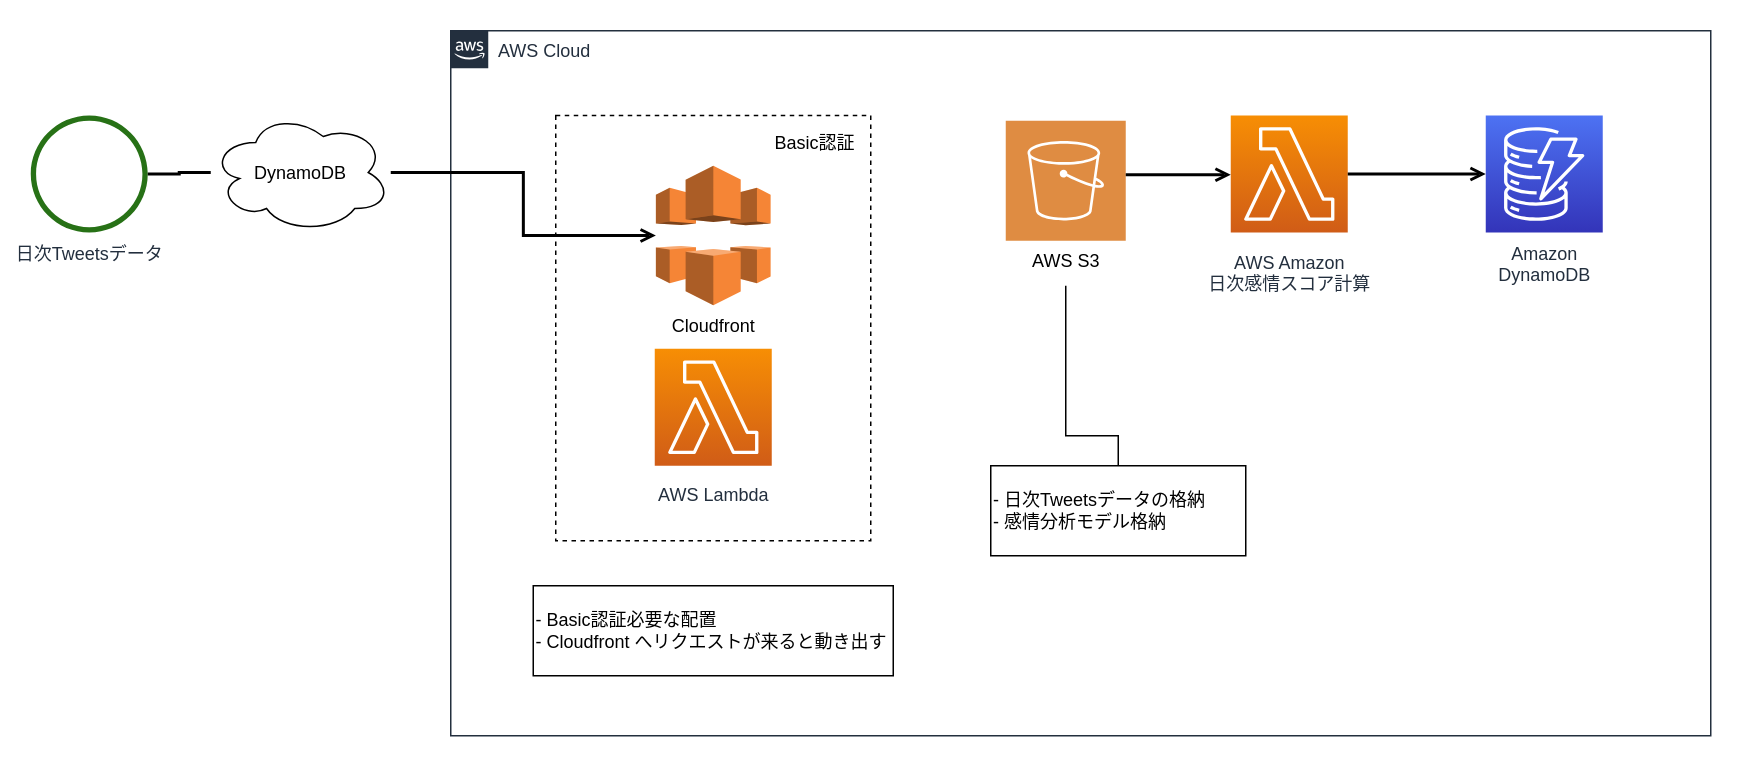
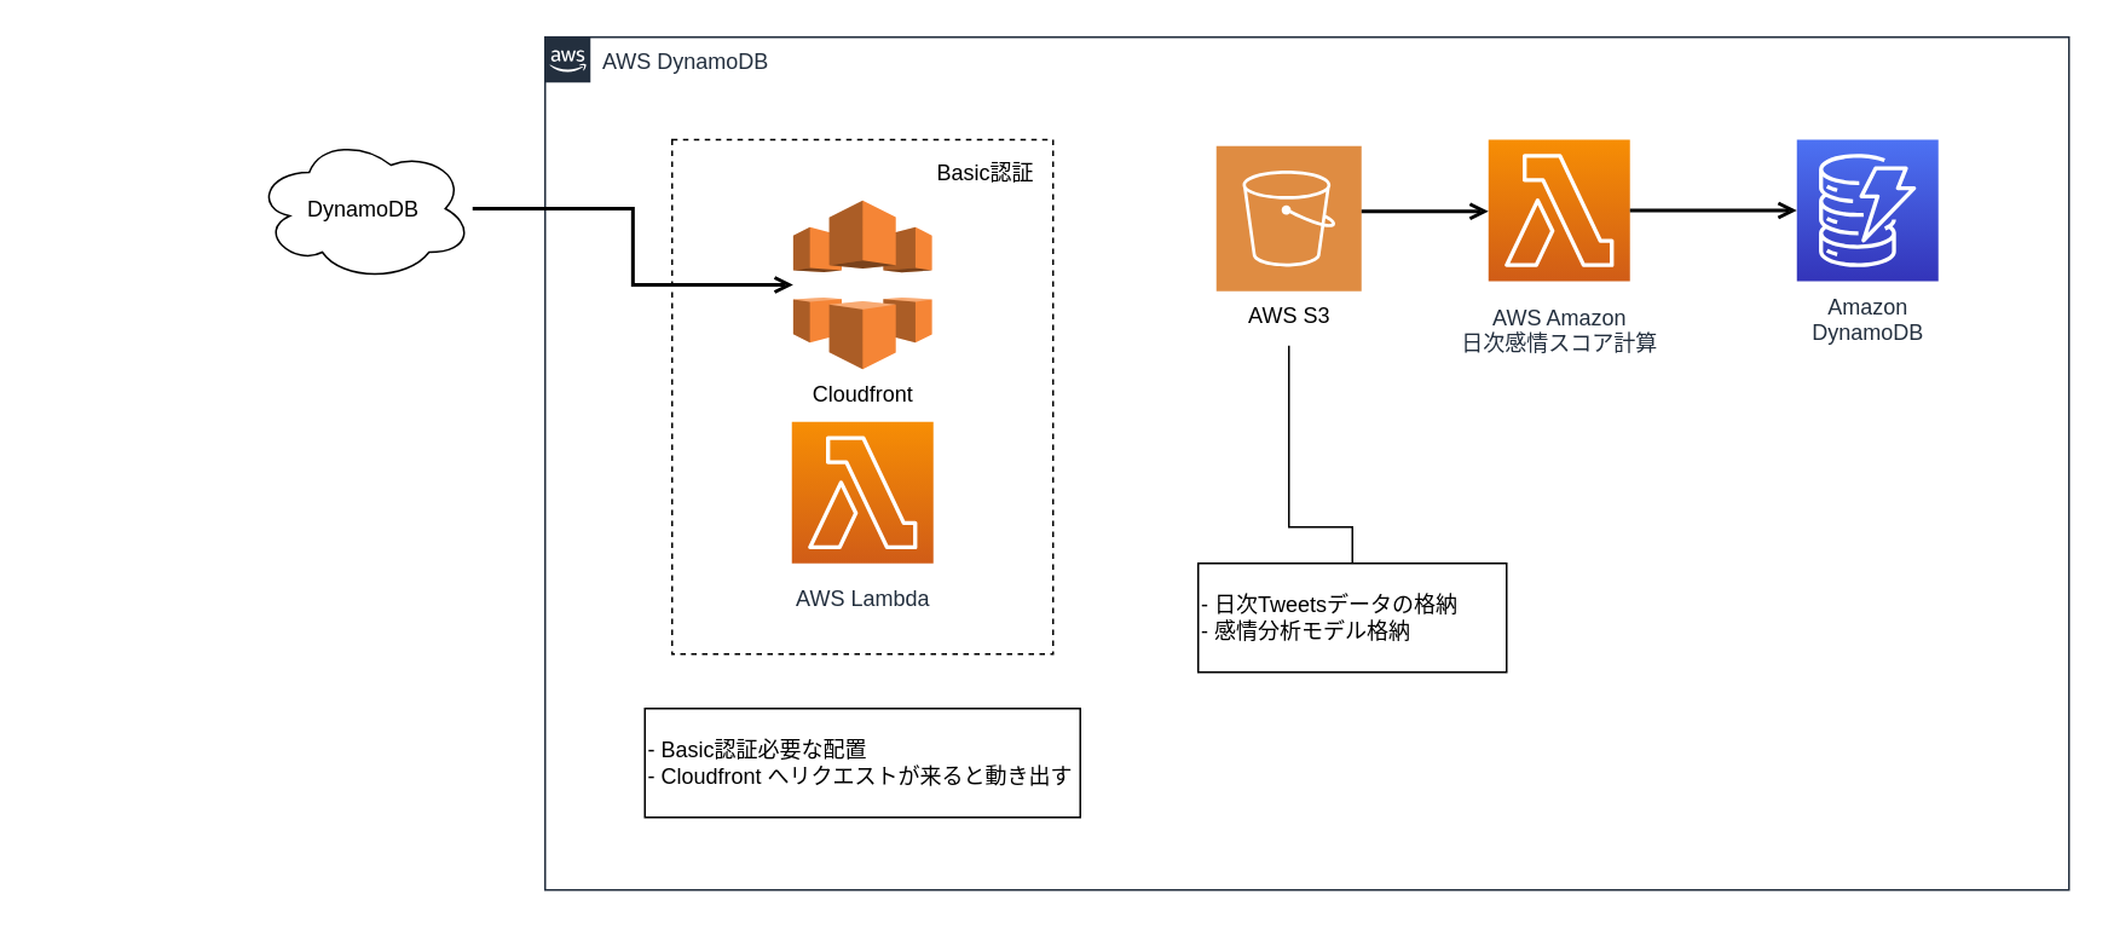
  <mxCell id="0" />
  <mxCell id="1" parent="0" />
- <mxCell id="2" value="AWS Cloud" style="points=[[0,0],[0.25,0],[0.5,0],[0.75,0],[1,0],[1,0.25],[1,0.5],[1,0.75],[1,1],[0.75,1],[0.5,1],[0.25,1],[0,1],[0,0.75],[0,0.5],[0,0.25]];outlineConnect=0;gradientColor=none;html=1;whiteSpace=wrap;fontSize=12;fontStyle=0;shape=mxgraph.aws4.group;grIcon=mxgraph.aws4.group_aws_cloud_alt;strokeColor=#232F3E;fillColor=none;verticalAlign=top;align=left;spacingLeft=30;fontColor=#232F3E;dashed=0;labelBackgroundColor=#ffffff;container=1;pointerEvents=0;collapsible=0;recursiveResize=0;" parent="1" vertex="1"><mxGeometry x="300" y="20" width="840" height="470" as="geometry" /></mxCell>
+ <mxCell id="2" value="AWS DynamoDB" style="points=[[0,0],[0.25,0],[0.5,0],[0.75,0],[1,0],[1,0.25],[1,0.5],[1,0.75],[1,1],[0.75,1],[0.5,1],[0.25,1],[0,1],[0,0.75],[0,0.5],[0,0.25]];outlineConnect=0;gradientColor=none;html=1;whiteSpace=wrap;fontSize=12;fontStyle=0;shape=mxgraph.aws4.group;grIcon=mxgraph.aws4.group_aws_cloud_alt;strokeColor=#232F3E;fillColor=none;verticalAlign=top;align=left;spacingLeft=30;fontColor=#232F3E;dashed=0;labelBackgroundColor=#ffffff;container=1;pointerEvents=0;collapsible=0;recursiveResize=0;" parent="1" vertex="1"><mxGeometry x="300" y="20" width="840" height="470" as="geometry" /></mxCell>
  <mxCell id="3" value="AWS S3" style="sketch=0;pointerEvents=1;shadow=0;dashed=0;html=1;strokeColor=none;fillColor=#DF8C42;labelPosition=center;verticalLabelPosition=bottom;verticalAlign=top;align=center;outlineConnect=0;shape=mxgraph.veeam2.aws_s3;" vertex="1" parent="2"><mxGeometry x="370" y="60" width="80" height="80" as="geometry" /></mxCell>
  <mxCell id="4" value="AWS Amazon&lt;br&gt;日次感情スコア計算" style="outlineConnect=0;fontColor=#232F3E;gradientColor=#F78E04;gradientDirection=north;fillColor=#D05C17;strokeColor=#ffffff;dashed=0;verticalLabelPosition=bottom;verticalAlign=top;align=center;html=1;fontSize=12;fontStyle=0;aspect=fixed;shape=mxgraph.aws4.resourceIcon;resIcon=mxgraph.aws4.lambda;labelBackgroundColor=#ffffff;spacingTop=6;" parent="2" vertex="1"><mxGeometry x="520" y="56.5" width="78" height="78" as="geometry" /></mxCell>
  <mxCell id="5" style="edgeStyle=orthogonalEdgeStyle;rounded=0;orthogonalLoop=1;jettySize=auto;html=1;endArrow=open;endFill=0;strokeWidth=2;" parent="2" target="4" edge="1" source="3"><mxGeometry relative="1" as="geometry"><Array as="points"><mxPoint x="480" y="96" /><mxPoint x="480" y="96" /></Array><mxPoint x="532" y="308" as="sourcePoint" /></mxGeometry></mxCell>
  <mxCell id="6" value="" style="rounded=0;whiteSpace=wrap;html=1;dashed=1;" vertex="1" parent="2"><mxGeometry x="70" y="56.5" width="210" height="283.5" as="geometry" /></mxCell>
  <mxCell id="7" value="Cloudfront" style="outlineConnect=0;dashed=0;verticalLabelPosition=bottom;verticalAlign=top;align=center;html=1;shape=mxgraph.aws3.cloudfront;fillColor=#F58536;gradientColor=none;" vertex="1" parent="2"><mxGeometry x="136.75" y="90" width="76.5" height="93" as="geometry" /></mxCell>
  <mxCell id="8" value="AWS Lambda" style="outlineConnect=0;fontColor=#232F3E;gradientColor=#F78E04;gradientDirection=north;fillColor=#D05C17;strokeColor=#ffffff;dashed=0;verticalLabelPosition=bottom;verticalAlign=top;align=center;html=1;fontSize=12;fontStyle=0;aspect=fixed;shape=mxgraph.aws4.resourceIcon;resIcon=mxgraph.aws4.lambda;labelBackgroundColor=#ffffff;spacingTop=6;" vertex="1" parent="2"><mxGeometry x="136" y="212" width="78" height="78" as="geometry" /></mxCell>
  <mxCell id="9" value="&lt;span&gt;- Basic認証必要な配置&lt;br&gt;- Cloudfront へリクエストが来ると動き出す&lt;br&gt;&lt;/span&gt;" style="whiteSpace=wrap;html=1;align=left;verticalAlign=middle;treeFolding=1;treeMoving=1;newEdgeStyle={&quot;edgeStyle&quot;:&quot;elbowEdgeStyle&quot;,&quot;startArrow&quot;:&quot;none&quot;,&quot;endArrow&quot;:&quot;none&quot;};" vertex="1" parent="2"><mxGeometry x="55" y="370" width="240" height="60" as="geometry" /></mxCell>
  <mxCell id="10" value="Basic認証" style="text;html=1;strokeColor=none;fillColor=none;align=center;verticalAlign=middle;whiteSpace=wrap;rounded=0;" vertex="1" parent="2"><mxGeometry x="213.25" y="60" width="60" height="30" as="geometry" /></mxCell>
  <mxCell id="11" value="Amazon&lt;br&gt;DynamoDB" style="outlineConnect=0;fontColor=#232F3E;gradientColor=#4D72F3;gradientDirection=north;fillColor=#3334B9;strokeColor=#ffffff;dashed=0;verticalLabelPosition=bottom;verticalAlign=top;align=center;html=1;fontSize=12;fontStyle=0;aspect=fixed;shape=mxgraph.aws4.resourceIcon;resIcon=mxgraph.aws4.dynamodb;labelBackgroundColor=#ffffff;" parent="2" vertex="1"><mxGeometry x="690" y="56.5" width="78" height="78" as="geometry" /></mxCell>
  <mxCell id="12" value="" style="edgeStyle=orthogonalEdgeStyle;rounded=0;orthogonalLoop=1;jettySize=auto;html=1;endArrow=open;endFill=0;strokeWidth=2;startArrow=none;" edge="1" parent="2" source="4" target="11"><mxGeometry relative="1" as="geometry"><mxPoint x="156.75" y="156.5" as="targetPoint" /><mxPoint x="-20.0" y="114.467" as="sourcePoint" /></mxGeometry></mxCell>
  <mxCell id="13" value="&lt;span&gt;- 日次Tweetsデータの格納&lt;br&gt;- 感情分析モデル格納&lt;br&gt;&lt;/span&gt;" style="whiteSpace=wrap;html=1;align=left;verticalAlign=middle;treeFolding=1;treeMoving=1;newEdgeStyle={&quot;edgeStyle&quot;:&quot;elbowEdgeStyle&quot;,&quot;startArrow&quot;:&quot;none&quot;,&quot;endArrow&quot;:&quot;none&quot;};" vertex="1" parent="2"><mxGeometry x="360" y="290" width="170" height="60" as="geometry" /></mxCell>
  <mxCell id="14" value="" style="edgeStyle=elbowEdgeStyle;elbow=vertical;startArrow=none;endArrow=none;rounded=0;entryX=0.5;entryY=0;entryDx=0;entryDy=0;" edge="1" parent="2" target="13"><mxGeometry relative="1" as="geometry"><mxPoint x="410" y="170" as="sourcePoint" /><mxPoint x="450" y="300" as="targetPoint" /><Array as="points"><mxPoint x="410" y="270" /></Array></mxGeometry></mxCell>
  <mxCell id="15" value="" style="edgeStyle=orthogonalEdgeStyle;rounded=0;orthogonalLoop=1;jettySize=auto;html=1;endArrow=open;endFill=0;strokeWidth=2;startArrow=none;entryX=0;entryY=0.5;entryDx=0;entryDy=0;entryPerimeter=0;" parent="1" source="17" target="7" edge="1"><mxGeometry relative="1" as="geometry"><mxPoint x="440" y="116" as="targetPoint" /></mxGeometry></mxCell>
- <mxCell id="16" value="日次Tweetsデータ" style="outlineConnect=0;fontColor=#232F3E;gradientColor=none;fillColor=#277116;strokeColor=none;dashed=0;verticalLabelPosition=bottom;verticalAlign=top;align=center;html=1;fontSize=12;fontStyle=0;aspect=fixed;pointerEvents=1;shape=mxgraph.aws4.object;labelBackgroundColor=#ffffff;" parent="1" vertex="1"><mxGeometry x="20" y="76.5" width="78" height="78" as="geometry" /></mxCell>
  <mxCell id="17" value="DynamoDB" style="ellipse;shape=cloud;whiteSpace=wrap;html=1;" vertex="1" parent="1"><mxGeometry x="140" y="74.5" width="120" height="80" as="geometry" /></mxCell>
- <mxCell id="18" value="" style="edgeStyle=orthogonalEdgeStyle;rounded=0;orthogonalLoop=1;jettySize=auto;html=1;endArrow=none;endFill=0;strokeWidth=2;" edge="1" parent="1" source="16" target="17"><mxGeometry relative="1" as="geometry"><mxPoint x="620" y="115.5" as="targetPoint" /><mxPoint x="98" y="115.5" as="sourcePoint" /></mxGeometry></mxCell>
